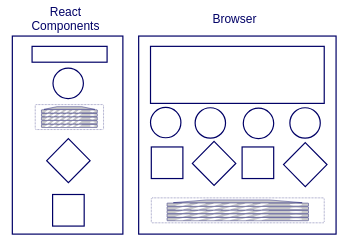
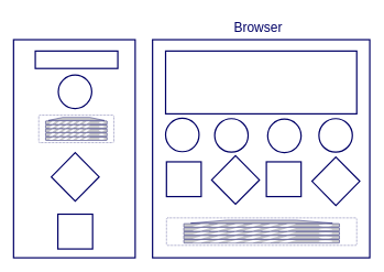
  <mxCell id="0" />
  <mxCell id="1" parent="0" />
  <mxCell id="2" value="" style="rounded=0;whiteSpace=wrap;html=1;fontSize=20;strokeWidth=2;strokeColor=#000066;container=0;" vertex="1" parent="1"><mxGeometry x="20" y="59.643" width="184.39" height="330.357" as="geometry" /></mxCell>
  <mxCell id="3" value="" style="rounded=0;whiteSpace=wrap;html=1;strokeWidth=2;strokeColor=#000066;container=0;" vertex="1" parent="1"><mxGeometry x="52.927" y="76.821" width="125.122" height="26.429" as="geometry" /></mxCell>
  <mxCell id="4" value="" style="ellipse;whiteSpace=wrap;html=1;aspect=fixed;strokeWidth=2;strokeColor=#000066;container=0;" vertex="1" parent="1"><mxGeometry x="87.829" y="113.161" width="50.707" height="50.707" as="geometry" /></mxCell>
  <mxCell id="5" value="" style="rhombus;whiteSpace=wrap;html=1;strokeWidth=2;strokeColor=#000066;container=0;" vertex="1" parent="1"><mxGeometry x="77.293" y="230.768" width="72.439" height="73.339" as="geometry" /></mxCell>
  <mxCell id="6" value="" style="whiteSpace=wrap;html=1;aspect=fixed;strokeWidth=2;strokeColor=#000066;container=0;" vertex="1" parent="1"><mxGeometry x="87.171" y="323.929" width="52.683" height="52.683" as="geometry" /></mxCell>
- <mxCell id="7" value="React Components" style="text;html=1;strokeColor=none;fillColor=none;align=center;verticalAlign=middle;whiteSpace=wrap;rounded=0;fontSize=20;fontStyle=0;fontColor=#000066;strokeWidth=2;container=0;" vertex="1" parent="1"><mxGeometry x="27.244" y="20" width="163.976" height="19.821" as="geometry" /></mxCell>
  <mxCell id="8" value="" style="fontColor=#0066CC;verticalAlign=top;verticalLabelPosition=bottom;labelPosition=center;align=center;html=1;outlineConnect=0;fillColor=#CCCCCC;strokeColor=#000066;gradientColor=none;gradientDirection=north;strokeWidth=2;shape=mxgraph.networks.virtual_server;fontSize=20;container=0;" vertex="1" parent="1"><mxGeometry x="58.195" y="173.946" width="113.927" height="41.625" as="geometry" /></mxCell>
  <mxCell id="9" value="" style="rounded=0;whiteSpace=wrap;html=1;fontSize=20;strokeWidth=2;strokeColor=#000066;container=0;" vertex="1" parent="1"><mxGeometry x="230.732" y="59.643" width="329.268" height="330.357" as="geometry" /></mxCell>
  <mxCell id="10" value="" style="rounded=0;whiteSpace=wrap;html=1;strokeWidth=2;strokeColor=#000066;container=0;" vertex="1" parent="1"><mxGeometry x="250.488" y="76.821" width="289.756" height="95.143" as="geometry" /></mxCell>
- <mxCell id="11" value="Browser" style="text;html=1;strokeColor=none;fillColor=none;align=center;verticalAlign=middle;whiteSpace=wrap;rounded=0;fontSize=20;fontStyle=0;fontColor=#000066;strokeWidth=2;container=0;" vertex="1" parent="1"><mxGeometry x="324.902" y="20" width="131.707" height="19.821" as="geometry" /></mxCell>
+ <mxCell id="11" value="Browser" style="text;html=1;strokeColor=none;fillColor=none;align=center;verticalAlign=middle;whiteSpace=wrap;rounded=0;fontSize=20;fontStyle=0;fontColor=#000066;strokeWidth=2;container=0;" vertex="1" parent="1"><mxGeometry x="324.902" y="30" width="131.707" height="19.821" as="geometry" /></mxCell>
  <mxCell id="12" value="" style="ellipse;whiteSpace=wrap;html=1;aspect=fixed;strokeWidth=2;strokeColor=#000066;container=0;" vertex="1" parent="1"><mxGeometry x="250.488" y="178.571" width="50.707" height="50.707" as="geometry" /></mxCell>
  <mxCell id="13" value="" style="ellipse;whiteSpace=wrap;html=1;aspect=fixed;strokeWidth=2;strokeColor=#000066;container=0;" vertex="1" parent="1"><mxGeometry x="324.902" y="179.232" width="50.707" height="50.707" as="geometry" /></mxCell>
  <mxCell id="14" value="" style="ellipse;whiteSpace=wrap;html=1;aspect=fixed;strokeWidth=2;strokeColor=#000066;container=0;" vertex="1" parent="1"><mxGeometry x="405.244" y="179.893" width="50.707" height="50.707" as="geometry" /></mxCell>
  <mxCell id="15" value="" style="ellipse;whiteSpace=wrap;html=1;aspect=fixed;strokeWidth=2;strokeColor=#000066;container=0;" vertex="1" parent="1"><mxGeometry x="482.951" y="179.232" width="50.707" height="50.707" as="geometry" /></mxCell>
  <mxCell id="16" value="" style="whiteSpace=wrap;html=1;aspect=fixed;strokeWidth=2;strokeColor=#000066;container=0;" vertex="1" parent="1"><mxGeometry x="251.805" y="244.643" width="52.683" height="52.683" as="geometry" /></mxCell>
  <mxCell id="17" value="" style="rhombus;whiteSpace=wrap;html=1;strokeWidth=2;strokeColor=#000066;container=0;" vertex="1" parent="1"><mxGeometry x="320.293" y="235.393" width="72.439" height="73.339" as="geometry" /></mxCell>
  <mxCell id="18" value="" style="whiteSpace=wrap;html=1;aspect=fixed;strokeWidth=2;strokeColor=#000066;container=0;" vertex="1" parent="1"><mxGeometry x="403.268" y="244.643" width="52.683" height="52.683" as="geometry" /></mxCell>
  <mxCell id="19" value="" style="rhombus;whiteSpace=wrap;html=1;strokeWidth=2;strokeColor=#000066;container=0;" vertex="1" parent="1"><mxGeometry x="472.415" y="237.375" width="72.439" height="73.339" as="geometry" /></mxCell>
  <mxCell id="20" value="" style="fontColor=#0066CC;verticalAlign=top;verticalLabelPosition=bottom;labelPosition=center;align=center;html=1;outlineConnect=0;fillColor=#CCCCCC;strokeColor=#000066;gradientColor=none;gradientDirection=north;strokeWidth=2;shape=mxgraph.networks.virtual_server;fontSize=20;container=0;" vertex="1" parent="1"><mxGeometry x="251.805" y="329.545" width="288.439" height="41.625" as="geometry" /></mxCell>
